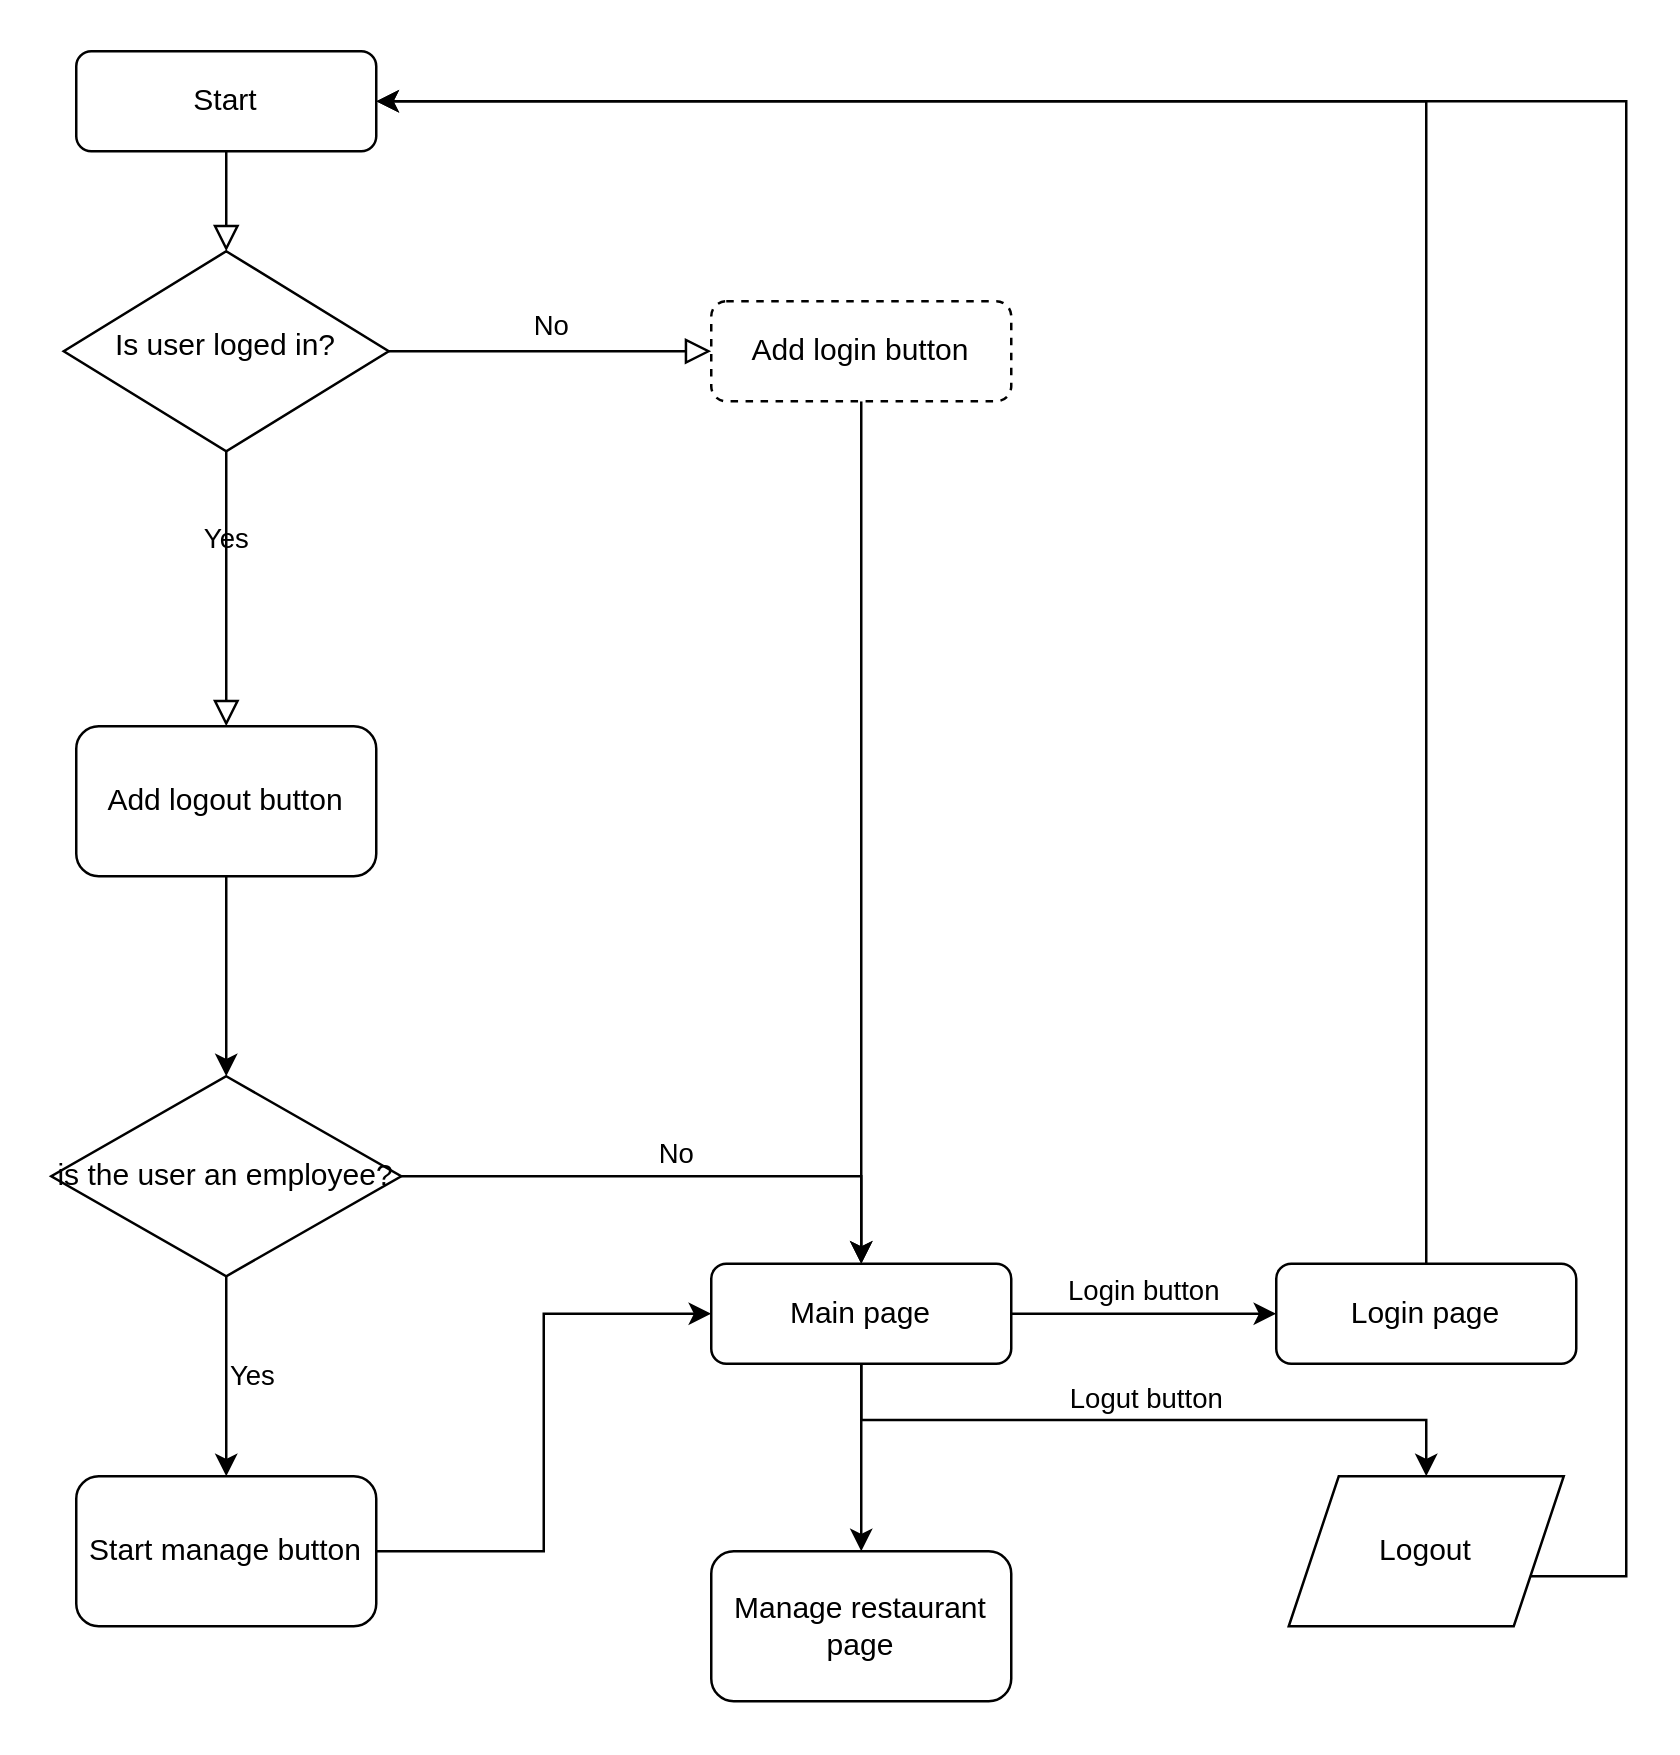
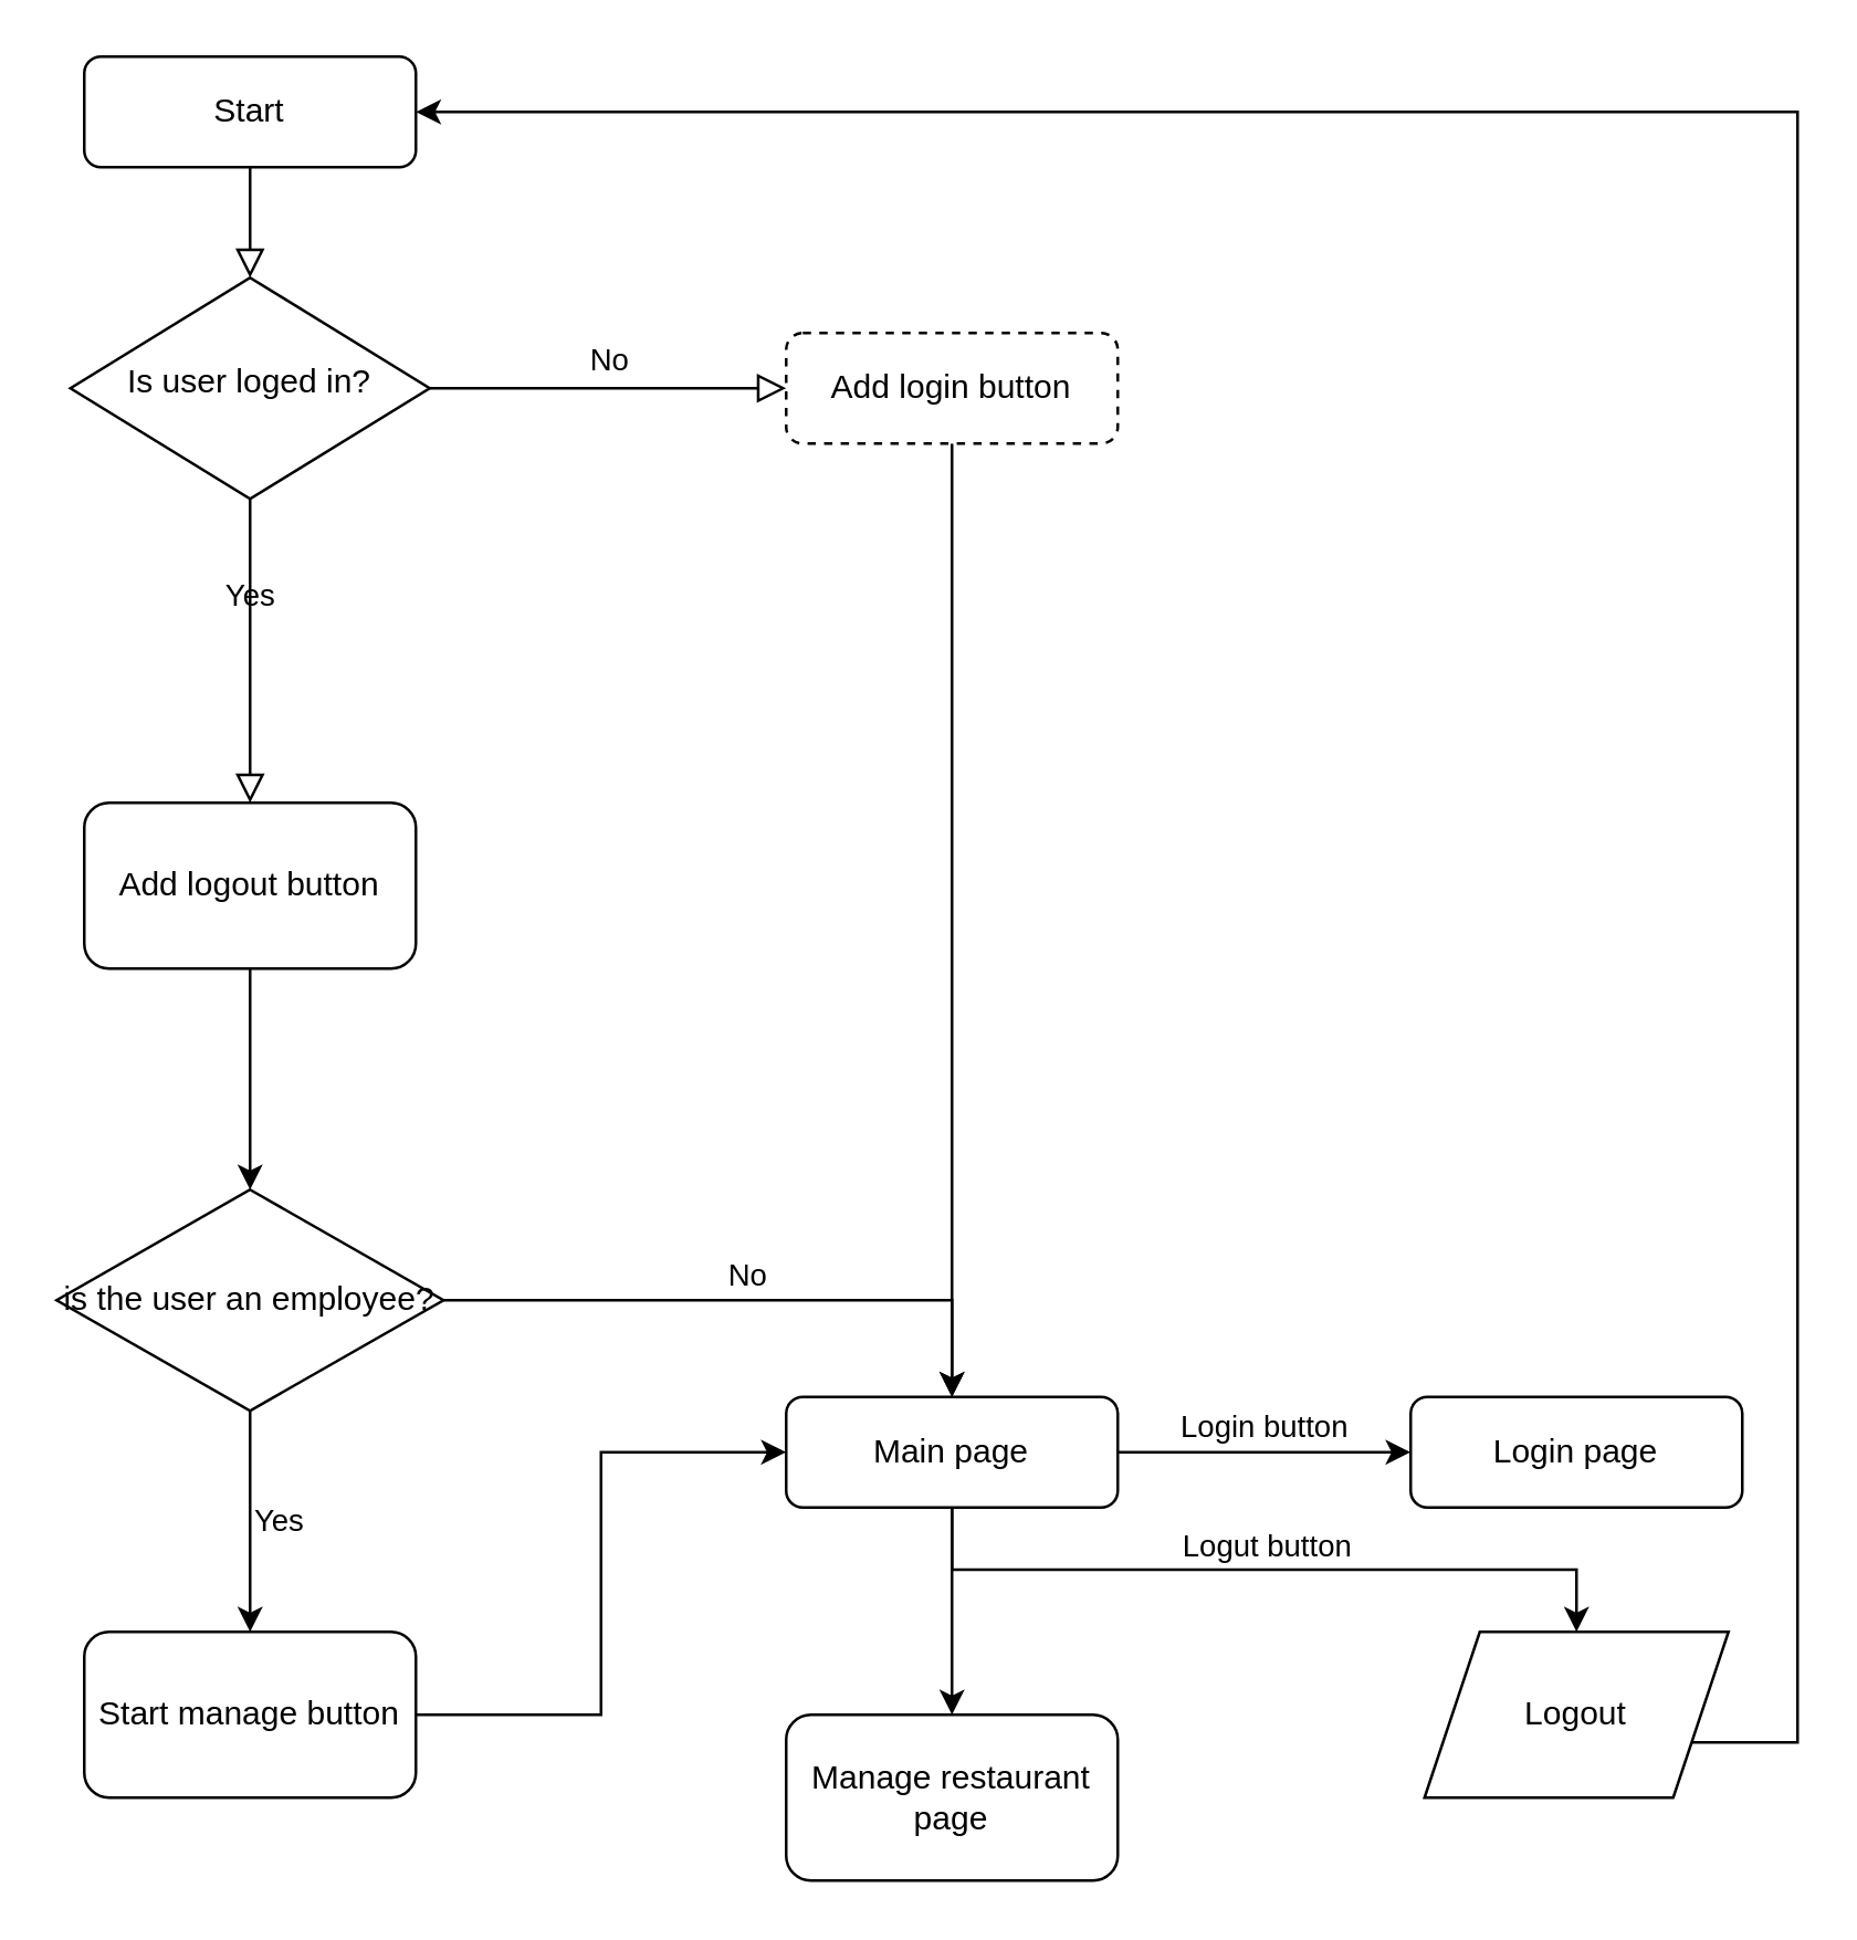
  <mxCell id="0" />
  <mxCell id="1" parent="0" />
  <mxCell id="2" value="" style="rounded=0;html=1;jettySize=auto;orthogonalLoop=1;fontSize=11;endArrow=block;endFill=0;endSize=8;strokeWidth=1;shadow=0;labelBackgroundColor=none;edgeStyle=orthogonalEdgeStyle;" parent="1" source="3" target="6" edge="1"><mxGeometry relative="1" as="geometry" /></mxCell>
  <mxCell id="3" value="Start" style="rounded=1;whiteSpace=wrap;html=1;fontSize=12;glass=0;strokeWidth=1;shadow=0;" parent="1" vertex="1"><mxGeometry x="30" y="20" width="120" height="40" as="geometry" /></mxCell>
  <mxCell id="4" value="Yes" style="rounded=0;html=1;jettySize=auto;orthogonalLoop=1;fontSize=11;endArrow=block;endFill=0;endSize=8;strokeWidth=1;shadow=0;labelBackgroundColor=none;edgeStyle=orthogonalEdgeStyle;" parent="1" source="6" edge="1"><mxGeometry y="20" relative="1" as="geometry"><mxPoint as="offset" /><mxPoint x="90" y="290" as="targetPoint" /></mxGeometry></mxCell>
  <mxCell id="5" value="No" style="edgeStyle=orthogonalEdgeStyle;rounded=0;html=1;jettySize=auto;orthogonalLoop=1;fontSize=11;endArrow=block;endFill=0;endSize=8;strokeWidth=1;shadow=0;labelBackgroundColor=none;entryX=0;entryY=0.5;entryDx=0;entryDy=0;verticalAlign=middle;" parent="1" source="6" target="8" edge="1"><mxGeometry y="10" relative="1" as="geometry"><mxPoint as="offset" /><mxPoint x="240" y="140" as="targetPoint" /></mxGeometry></mxCell>
  <mxCell id="6" value="&lt;div&gt;Is user loged in?&lt;br&gt;&lt;/div&gt;" style="rhombus;whiteSpace=wrap;html=1;shadow=0;fontFamily=Helvetica;fontSize=12;align=center;strokeWidth=1;spacing=6;spacingTop=-4;" parent="1" vertex="1"><mxGeometry x="25" y="100" width="130" height="80" as="geometry" /></mxCell>
  <mxCell id="7" style="edgeStyle=orthogonalEdgeStyle;rounded=0;orthogonalLoop=1;jettySize=auto;html=1;entryX=0.5;entryY=0;entryDx=0;entryDy=0;labelBackgroundColor=none;verticalAlign=middle;" edge="1" parent="1" source="8" target="17"><mxGeometry relative="1" as="geometry" /></mxCell>
  <mxCell id="8" value="Add login button" style="rounded=1;whiteSpace=wrap;html=1;fontSize=12;glass=0;strokeWidth=1;shadow=0;dashed=1;" parent="1" vertex="1"><mxGeometry x="284" y="120" width="120" height="40" as="geometry" /></mxCell>
  <mxCell id="9" style="edgeStyle=orthogonalEdgeStyle;rounded=0;orthogonalLoop=1;jettySize=auto;html=1;exitX=0.5;exitY=1;exitDx=0;exitDy=0;" edge="1" parent="1" source="10"><mxGeometry relative="1" as="geometry"><mxPoint x="90" y="430" as="targetPoint" /></mxGeometry></mxCell>
  <mxCell id="10" value="Add logout button" style="rounded=1;whiteSpace=wrap;html=1;" vertex="1" parent="1"><mxGeometry x="30" y="290" width="120" height="60" as="geometry" /></mxCell>
  <mxCell id="11" value="&lt;div&gt;Yes&lt;/div&gt;" style="edgeStyle=orthogonalEdgeStyle;rounded=0;orthogonalLoop=1;jettySize=auto;html=1;exitX=0.5;exitY=1;exitDx=0;exitDy=0;verticalAlign=middle;align=left;" edge="1" parent="1" source="13"><mxGeometry relative="1" as="geometry"><mxPoint x="90" y="590" as="targetPoint" /></mxGeometry></mxCell>
  <mxCell id="12" value="&lt;div&gt;No&lt;/div&gt;" style="edgeStyle=orthogonalEdgeStyle;rounded=0;orthogonalLoop=1;jettySize=auto;html=1;exitX=1;exitY=0.5;exitDx=0;exitDy=0;verticalAlign=bottom;labelBackgroundColor=none;entryX=0.5;entryY=0;entryDx=0;entryDy=0;" edge="1" parent="1" source="13" target="17"><mxGeometry relative="1" as="geometry"><mxPoint x="260" y="470" as="targetPoint" /></mxGeometry></mxCell>
  <mxCell id="13" value="is the user an employee?" style="rhombus;whiteSpace=wrap;html=1;" vertex="1" parent="1"><mxGeometry x="20" y="430" width="140" height="80" as="geometry" /></mxCell>
  <mxCell id="14" value="Login button" style="edgeStyle=orthogonalEdgeStyle;rounded=0;orthogonalLoop=1;jettySize=auto;html=1;exitX=1;exitY=0.5;exitDx=0;exitDy=0;labelBackgroundColor=none;align=center;verticalAlign=bottom;entryX=0;entryY=0.5;entryDx=0;entryDy=0;" edge="1" parent="1" source="17" target="21"><mxGeometry relative="1" as="geometry"><mxPoint x="490" y="525" as="targetPoint" /></mxGeometry></mxCell>
  <mxCell id="15" value="Logut button" style="edgeStyle=orthogonalEdgeStyle;rounded=0;orthogonalLoop=1;jettySize=auto;html=1;exitX=0.5;exitY=1;exitDx=0;exitDy=0;labelBackgroundColor=none;align=center;verticalAlign=bottom;" edge="1" parent="1" source="17" target="23"><mxGeometry relative="1" as="geometry"><mxPoint x="400" y="610" as="targetPoint" /></mxGeometry></mxCell>
  <mxCell id="16" style="edgeStyle=orthogonalEdgeStyle;rounded=0;orthogonalLoop=1;jettySize=auto;html=1;labelBackgroundColor=none;align=center;verticalAlign=bottom;" edge="1" parent="1" source="17" target="24"><mxGeometry relative="1" as="geometry" /></mxCell>
  <mxCell id="17" value="Main page" style="rounded=1;whiteSpace=wrap;html=1;fontSize=12;glass=0;strokeWidth=1;shadow=0;" vertex="1" parent="1"><mxGeometry x="284" y="505" width="120" height="40" as="geometry" /></mxCell>
  <mxCell id="18" style="edgeStyle=orthogonalEdgeStyle;rounded=0;orthogonalLoop=1;jettySize=auto;html=1;exitX=1;exitY=0.5;exitDx=0;exitDy=0;entryX=0;entryY=0.5;entryDx=0;entryDy=0;labelBackgroundColor=none;align=left;verticalAlign=middle;" edge="1" parent="1" source="19" target="17"><mxGeometry relative="1" as="geometry" /></mxCell>
  <mxCell id="19" value="Start manage button" style="rounded=1;whiteSpace=wrap;html=1;" vertex="1" parent="1"><mxGeometry x="30" y="590" width="120" height="60" as="geometry" /></mxCell>
- <mxCell id="20" style="edgeStyle=orthogonalEdgeStyle;rounded=0;orthogonalLoop=1;jettySize=auto;html=1;exitX=0.5;exitY=0;exitDx=0;exitDy=0;entryX=1;entryY=0.5;entryDx=0;entryDy=0;labelBackgroundColor=none;align=center;verticalAlign=bottom;" edge="1" parent="1" source="21" target="3"><mxGeometry relative="1" as="geometry" /></mxCell>
  <mxCell id="21" value="Login page" style="rounded=1;whiteSpace=wrap;html=1;fontSize=12;glass=0;strokeWidth=1;shadow=0;" vertex="1" parent="1"><mxGeometry x="510" y="505" width="120" height="40" as="geometry" /></mxCell>
  <mxCell id="22" style="edgeStyle=orthogonalEdgeStyle;rounded=0;orthogonalLoop=1;jettySize=auto;html=1;labelBackgroundColor=none;align=center;verticalAlign=bottom;entryX=1;entryY=0.5;entryDx=0;entryDy=0;" edge="1" parent="1" source="23" target="3"><mxGeometry relative="1" as="geometry"><mxPoint x="160" y="40" as="targetPoint" /><Array as="points"><mxPoint x="650" y="630" /><mxPoint x="650" y="40" /></Array></mxGeometry></mxCell>
  <mxCell id="23" value="Logout" style="shape=parallelogram;perimeter=parallelogramPerimeter;whiteSpace=wrap;html=1;fixedSize=1;" vertex="1" parent="1"><mxGeometry x="515" y="590" width="110" height="60" as="geometry" /></mxCell>
  <mxCell id="24" value="Manage restaurant page" style="rounded=1;whiteSpace=wrap;html=1;" vertex="1" parent="1"><mxGeometry x="284" y="620" width="120" height="60" as="geometry" /></mxCell>
